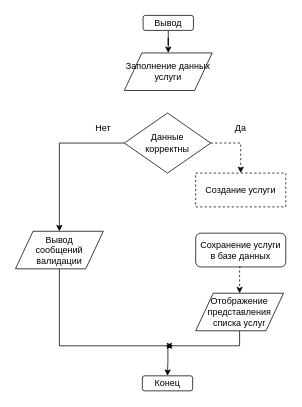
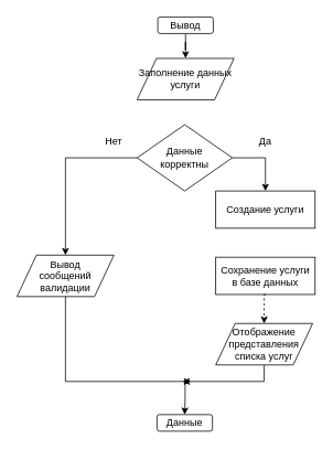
  <mxCell id="0" />
  <mxCell id="1" parent="0" />
  <mxCell id="2" value="" style="edgeStyle=orthogonalEdgeStyle;rounded=0;orthogonalLoop=1;jettySize=auto;html=1;entryX=0.5;entryY=0;entryDx=0;entryDy=0;" parent="1" source="3" target="4" edge="1"><mxGeometry relative="1" as="geometry"><mxPoint x="223.5" y="130" as="targetPoint" /></mxGeometry></mxCell>
  <mxCell id="3" value="Вывод" style="rounded=1;whiteSpace=wrap;html=1;" parent="1" vertex="1"><mxGeometry x="190" y="20" width="67" height="20" as="geometry" /></mxCell>
  <mxCell id="4" value="Заполнение данных услуги" style="shape=parallelogram;perimeter=parallelogramPerimeter;whiteSpace=wrap;html=1;" parent="1" vertex="1"><mxGeometry x="165" y="70" width="117" height="50" as="geometry" /></mxCell>
  <mxCell id="5" style="edgeStyle=orthogonalEdgeStyle;rounded=0;orthogonalLoop=1;jettySize=auto;html=1;exitX=0.5;exitY=1;exitDx=0;exitDy=0;" edge="1" parent="1" source="6"><mxGeometry relative="1" as="geometry"><mxPoint x="230" y="460" as="targetPoint" /><Array as="points"><mxPoint x="79" y="460" /></Array></mxGeometry></mxCell>
  <mxCell id="6" value="&lt;div&gt;Вывод&lt;/div&gt;&lt;div&gt;сообщений&lt;/div&gt;&lt;div&gt;валидации&lt;br&gt;&lt;/div&gt;" style="shape=parallelogram;perimeter=parallelogramPerimeter;whiteSpace=wrap;html=1;" parent="1" vertex="1"><mxGeometry x="20" y="307.5" width="117" height="50" as="geometry" /></mxCell>
  <mxCell id="7" style="edgeStyle=orthogonalEdgeStyle;rounded=0;orthogonalLoop=1;jettySize=auto;html=1;exitX=0;exitY=0.5;exitDx=0;exitDy=0;entryX=0.5;entryY=0;entryDx=0;entryDy=0;" parent="1" source="9" target="6" edge="1"><mxGeometry relative="1" as="geometry" /></mxCell>
- <mxCell id="8" style="edgeStyle=orthogonalEdgeStyle;rounded=0;orthogonalLoop=1;jettySize=auto;html=1;exitX=1;exitY=0.5;exitDx=0;exitDy=0;entryX=0.5;entryY=0;entryDx=0;entryDy=0;dashed=1;" parent="1" source="9" target="10" edge="1"><mxGeometry relative="1" as="geometry"><mxPoint x="320" y="260" as="targetPoint" /></mxGeometry></mxCell>
+ <mxCell id="8" style="edgeStyle=orthogonalEdgeStyle;rounded=0;orthogonalLoop=1;jettySize=auto;html=1;exitX=1;exitY=0.5;exitDx=0;exitDy=0;entryX=0.5;entryY=0;entryDx=0;entryDy=0;" parent="1" source="9" target="10" edge="1"><mxGeometry relative="1" as="geometry"><mxPoint x="320" y="260" as="targetPoint" /></mxGeometry></mxCell>
  <mxCell id="9" value="&lt;div&gt;Данные &lt;br&gt;&lt;/div&gt;&lt;div&gt;корректны&lt;/div&gt;" style="rhombus;whiteSpace=wrap;html=1;" parent="1" vertex="1"><mxGeometry x="165" y="150" width="115" height="80" as="geometry" /></mxCell>
- <mxCell id="10" value="Создание услуги" style="rounded=0;whiteSpace=wrap;html=1;dashed=1;" parent="1" vertex="1"><mxGeometry x="260" y="230" width="120" height="45" as="geometry" /></mxCell>
- <mxCell id="11" value="Конец" style="rounded=1;whiteSpace=wrap;html=1;" parent="1" vertex="1"><mxGeometry x="189" y="500" width="67" height="20" as="geometry" /></mxCell>
+ <mxCell id="10" value="Создание услуги" style="rounded=0;whiteSpace=wrap;html=1;" parent="1" vertex="1"><mxGeometry x="260" y="230" width="120" height="45" as="geometry" /></mxCell>
+ <mxCell id="11" value="Данные" style="rounded=1;whiteSpace=wrap;html=1;" parent="1" vertex="1"><mxGeometry x="189" y="500" width="67" height="20" as="geometry" /></mxCell>
  <mxCell id="12" value="Нет" style="text;html=1;strokeColor=none;fillColor=none;align=center;verticalAlign=middle;whiteSpace=wrap;rounded=0;" parent="1" vertex="1"><mxGeometry x="117" y="160" width="40" height="20" as="geometry" /></mxCell>
  <mxCell id="13" value="Да" style="text;html=1;strokeColor=none;fillColor=none;align=center;verticalAlign=middle;whiteSpace=wrap;rounded=0;" parent="1" vertex="1"><mxGeometry x="300" y="160" width="40" height="20" as="geometry" /></mxCell>
  <mxCell id="14" value="" style="edgeStyle=orthogonalEdgeStyle;rounded=0;orthogonalLoop=1;jettySize=auto;html=1;entryX=0.5;entryY=0;entryDx=0;entryDy=0;" edge="1" parent="1" target="11"><mxGeometry relative="1" as="geometry"><mxPoint x="223" y="450" as="targetPoint" /><mxPoint x="223" y="460" as="sourcePoint" /><Array as="points"><mxPoint x="223" y="480" /><mxPoint x="223" y="480" /></Array></mxGeometry></mxCell>
- <mxCell id="15" value="&lt;div&gt;Сохранение услуги&lt;/div&gt;&lt;div&gt;в базе данных&lt;/div&gt;" style="whiteSpace=wrap;html=1;rounded=1;" vertex="1" parent="1"><mxGeometry x="260" y="310" width="120" height="45" as="geometry" /></mxCell>
+ <mxCell id="15" value="&lt;div&gt;Сохранение услуги&lt;/div&gt;&lt;div&gt;в базе данных&lt;/div&gt;" style="rounded=0;whiteSpace=wrap;html=1;" vertex="1" parent="1"><mxGeometry x="260" y="310" width="120" height="45" as="geometry" /></mxCell>
  <mxCell id="16" style="edgeStyle=orthogonalEdgeStyle;rounded=0;orthogonalLoop=1;jettySize=auto;html=1;exitX=0.5;exitY=1;exitDx=0;exitDy=0;entryX=0.5;entryY=0;entryDx=0;entryDy=0;dashed=1;" edge="1" parent="1" source="15" target="18"><mxGeometry relative="1" as="geometry"><mxPoint x="330" y="285" as="sourcePoint" /><mxPoint x="220" y="400" as="targetPoint" /><Array as="points"><mxPoint x="319" y="355" /></Array></mxGeometry></mxCell>
  <mxCell id="17" value="" style="edgeStyle=orthogonalEdgeStyle;rounded=0;orthogonalLoop=1;jettySize=auto;html=1;" edge="1" parent="1" source="18"><mxGeometry relative="1" as="geometry"><mxPoint x="220" y="460" as="targetPoint" /><Array as="points"><mxPoint x="319" y="460" /></Array></mxGeometry></mxCell>
  <mxCell id="18" value="Отображение представления списка услуг" style="shape=parallelogram;perimeter=parallelogramPerimeter;whiteSpace=wrap;html=1;" vertex="1" parent="1"><mxGeometry x="260" y="390" width="117" height="50" as="geometry" /></mxCell>
